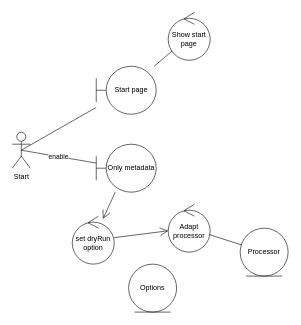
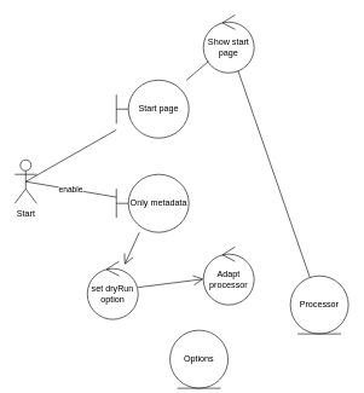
  <mxCell id="0" />
  <mxCell id="1" parent="0" />
  <mxCell id="2" value="Start" style="shape=umlActor;verticalLabelPosition=bottom;labelBackgroundColor=#ffffff;verticalAlign=top;html=1;" parent="1" vertex="1"><mxGeometry x="20" y="220" width="30" height="60" as="geometry" /></mxCell>
  <mxCell id="3" value="Start page" style="shape=umlBoundary;whiteSpace=wrap;html=1;" parent="1" vertex="1"><mxGeometry x="160" y="110" width="100" height="80" as="geometry" /></mxCell>
  <mxCell id="4" value="" style="endArrow=none;html=1;exitX=0.5;exitY=0.5;exitDx=0;exitDy=0;exitPerimeter=0;" parent="1" source="2" target="3" edge="1"><mxGeometry relative="1" as="geometry"><mxPoint x="125" y="270" as="sourcePoint" /><mxPoint x="210" y="270" as="targetPoint" /></mxGeometry></mxCell>
  <mxCell id="5" value="Show start page" style="ellipse;shape=umlControl;whiteSpace=wrap;html=1;" parent="1" vertex="1"><mxGeometry x="280" y="20" width="70" height="80" as="geometry" /></mxCell>
  <mxCell id="6" value="" style="endArrow=none;html=1;" parent="1" source="5" target="3" edge="1"><mxGeometry relative="1" as="geometry"><mxPoint x="195" y="199.1" as="sourcePoint" /><mxPoint x="299" y="170.14" as="targetPoint" /></mxGeometry></mxCell>
  <mxCell id="7" value="Only metadata" style="shape=umlBoundary;whiteSpace=wrap;html=1;labelBackgroundColor=none;fillColor=#FFFFFF;" parent="1" vertex="1"><mxGeometry x="160" y="240" width="100" height="80" as="geometry" /></mxCell>
  <mxCell id="8" value="enable" style="endArrow=none;html=1;exitX=0.5;exitY=0.5;exitDx=0;exitDy=0;exitPerimeter=0;" parent="1" source="2" target="7" edge="1"><mxGeometry relative="1" as="geometry"><mxPoint x="135" y="250" as="sourcePoint" /><mxPoint x="280" y="302.051" as="targetPoint" /></mxGeometry></mxCell>
  <mxCell id="9" value="&lt;div&gt;Processor&lt;/div&gt;" style="ellipse;shape=umlEntity;whiteSpace=wrap;html=1;labelBackgroundColor=none;fillColor=#FFFFFF;" parent="1" vertex="1"><mxGeometry x="400" y="380" width="80" height="80" as="geometry" /></mxCell>
  <mxCell id="10" value="Adapt processor" style="ellipse;shape=umlControl;whiteSpace=wrap;html=1;" parent="1" vertex="1"><mxGeometry x="280" y="340" width="70" height="80" as="geometry" /></mxCell>
- <mxCell id="11" value="" style="endArrow=none;html=1;" parent="1" source="9" target="10" edge="1"><mxGeometry relative="1" as="geometry"><mxPoint x="295.654" y="21.8" as="sourcePoint" /><mxPoint x="255" y="52.5" as="targetPoint" /></mxGeometry></mxCell>
- <mxCell id="12" value="Options" style="ellipse;shape=umlEntity;whiteSpace=wrap;html=1;labelBackgroundColor=none;fillColor=#FFFFFF;" vertex="1" parent="1"><mxGeometry x="214" y="440" width="80" height="80" as="geometry" /></mxCell>
+ <mxCell id="11" value="" style="endArrow=none;html=1;" parent="1" source="9" target="5" edge="1"><mxGeometry relative="1" as="geometry"><mxPoint x="295.654" y="21.8" as="sourcePoint" /><mxPoint x="255" y="52.5" as="targetPoint" /></mxGeometry></mxCell>
+ <mxCell id="12" value="Options" style="ellipse;shape=umlEntity;whiteSpace=wrap;html=1;labelBackgroundColor=none;fillColor=#FFFFFF;" vertex="1" parent="1"><mxGeometry x="234" y="455" width="80" height="80" as="geometry" /></mxCell>
  <mxCell id="13" value="set dryRun option" style="ellipse;shape=umlControl;whiteSpace=wrap;html=1;" vertex="1" parent="1"><mxGeometry x="120" y="360" width="70" height="80" as="geometry" /></mxCell>
  <mxCell id="14" value="" style="endArrow=open;html=1;startArrow=none;startFill=0;endFill=0;endSize=12;" edge="1" parent="1" target="13" source="7"><mxGeometry relative="1" as="geometry"><mxPoint x="195" y="320" as="sourcePoint" /><mxPoint x="298.112" y="364.393" as="targetPoint" /></mxGeometry></mxCell>
  <mxCell id="15" value="" style="endArrow=open;html=1;startArrow=none;startFill=0;endFill=0;endSize=12;" edge="1" parent="1" source="13" target="10"><mxGeometry relative="1" as="geometry"><mxPoint x="218" y="330" as="sourcePoint" /><mxPoint x="216.997" y="350.065" as="targetPoint" /></mxGeometry></mxCell>
